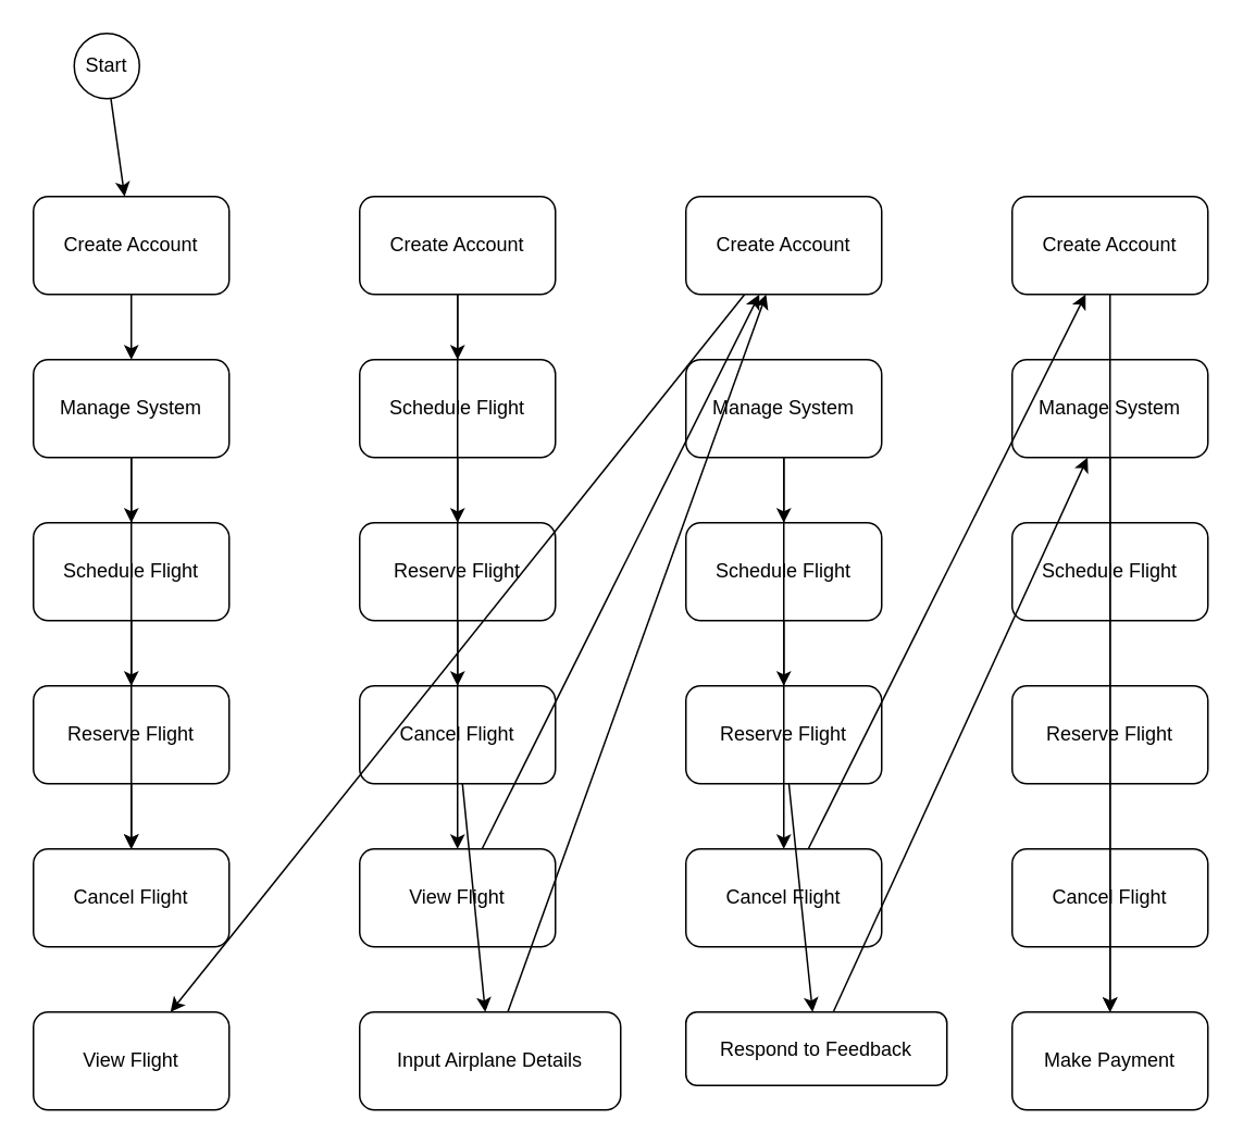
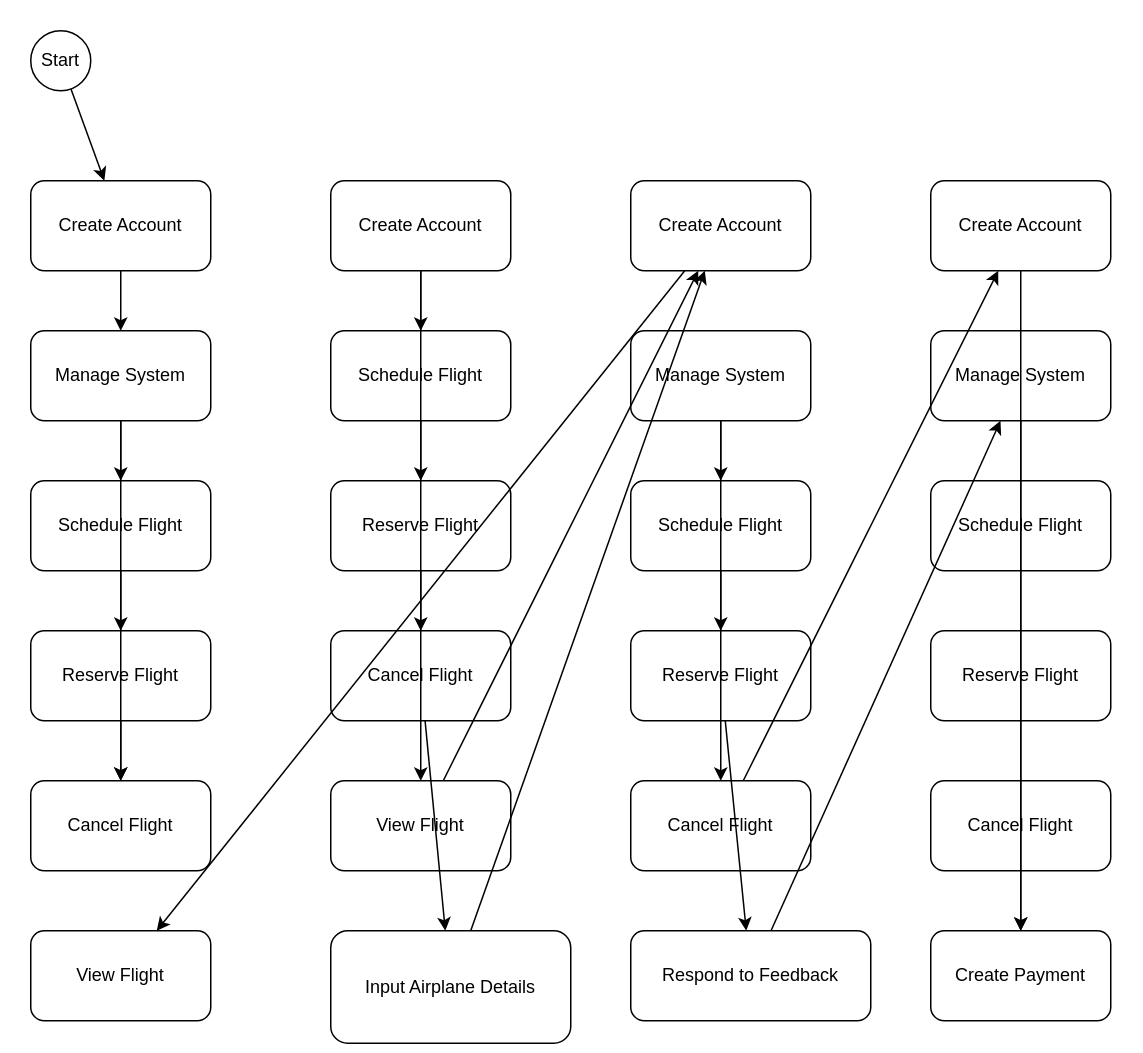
  <mxCell id="0" />
  <mxCell id="1" parent="0" />
- <mxCell id="2" value="Start" style="ellipse;whiteSpace=wrap;html=1;" vertex="1" parent="1"><mxGeometry x="45" y="20" width="40" height="40" as="geometry" /></mxCell>
+ <mxCell id="2" value="Start" style="ellipse;whiteSpace=wrap;html=1;" vertex="1" parent="1"><mxGeometry x="20" y="20" width="40" height="40" as="geometry" /></mxCell>
  <mxCell id="3" value="Create Account" style="rounded=1;whiteSpace=wrap;html=1;" vertex="1" parent="1"><mxGeometry x="20" y="120" width="120" height="60" as="geometry" /></mxCell>
  <mxCell id="4" value="Manage System" style="rounded=1;whiteSpace=wrap;html=1;" vertex="1" parent="1"><mxGeometry x="20" y="220" width="120" height="60" as="geometry" /></mxCell>
  <mxCell id="5" value="Schedule Flight" style="rounded=1;whiteSpace=wrap;html=1;" vertex="1" parent="1"><mxGeometry x="20" y="320" width="120" height="60" as="geometry" /></mxCell>
  <mxCell id="6" value="Reserve Flight" style="rounded=1;whiteSpace=wrap;html=1;" vertex="1" parent="1"><mxGeometry x="20" y="420" width="120" height="60" as="geometry" /></mxCell>
  <mxCell id="7" value="Cancel Flight" style="rounded=1;whiteSpace=wrap;html=1;" vertex="1" parent="1"><mxGeometry x="20" y="520" width="120" height="60" as="geometry" /></mxCell>
  <mxCell id="8" value="View Flight" style="rounded=1;whiteSpace=wrap;html=1;" vertex="1" parent="1"><mxGeometry x="20" y="620" width="120" height="60" as="geometry" /></mxCell>
  <mxCell id="9" value="Create Account" style="rounded=1;whiteSpace=wrap;html=1;" vertex="1" parent="1"><mxGeometry x="220" y="120" width="120" height="60" as="geometry" /></mxCell>
  <mxCell id="10" value="Schedule Flight" style="rounded=1;whiteSpace=wrap;html=1;" vertex="1" parent="1"><mxGeometry x="220" y="220" width="120" height="60" as="geometry" /></mxCell>
  <mxCell id="11" value="Reserve Flight" style="rounded=1;whiteSpace=wrap;html=1;" vertex="1" parent="1"><mxGeometry x="220" y="320" width="120" height="60" as="geometry" /></mxCell>
  <mxCell id="12" value="Cancel Flight" style="rounded=1;whiteSpace=wrap;html=1;" vertex="1" parent="1"><mxGeometry x="220" y="420" width="120" height="60" as="geometry" /></mxCell>
  <mxCell id="13" value="View Flight" style="rounded=1;whiteSpace=wrap;html=1;" vertex="1" parent="1"><mxGeometry x="220" y="520" width="120" height="60" as="geometry" /></mxCell>
- <mxCell id="14" value="Input Airplane Details" style="rounded=1;whiteSpace=wrap;html=1;" vertex="1" parent="1"><mxGeometry x="220" y="620" width="160" height="60" as="geometry" /></mxCell>
+ <mxCell id="14" value="Input Airplane Details" style="rounded=1;whiteSpace=wrap;html=1;" vertex="1" parent="1"><mxGeometry x="220" y="620" width="160" height="75" as="geometry" /></mxCell>
  <mxCell id="15" value="Create Account" style="rounded=1;whiteSpace=wrap;html=1;" vertex="1" parent="1"><mxGeometry x="420" y="120" width="120" height="60" as="geometry" /></mxCell>
  <mxCell id="16" value="Manage System" style="rounded=1;whiteSpace=wrap;html=1;" vertex="1" parent="1"><mxGeometry x="420" y="220" width="120" height="60" as="geometry" /></mxCell>
  <mxCell id="17" value="Schedule Flight" style="rounded=1;whiteSpace=wrap;html=1;" vertex="1" parent="1"><mxGeometry x="420" y="320" width="120" height="60" as="geometry" /></mxCell>
  <mxCell id="18" value="Reserve Flight" style="rounded=1;whiteSpace=wrap;html=1;" vertex="1" parent="1"><mxGeometry x="420" y="420" width="120" height="60" as="geometry" /></mxCell>
  <mxCell id="19" value="Cancel Flight" style="rounded=1;whiteSpace=wrap;html=1;" vertex="1" parent="1"><mxGeometry x="420" y="520" width="120" height="60" as="geometry" /></mxCell>
- <mxCell id="20" value="Respond to Feedback" style="rounded=1;whiteSpace=wrap;html=1;" vertex="1" parent="1"><mxGeometry x="420" y="620" width="160" height="45" as="geometry" /></mxCell>
+ <mxCell id="20" value="Respond to Feedback" style="rounded=1;whiteSpace=wrap;html=1;" vertex="1" parent="1"><mxGeometry x="420" y="620" width="160" height="60" as="geometry" /></mxCell>
  <mxCell id="21" value="Create Account" style="rounded=1;whiteSpace=wrap;html=1;" vertex="1" parent="1"><mxGeometry x="620" y="120" width="120" height="60" as="geometry" /></mxCell>
  <mxCell id="22" value="Manage System" style="rounded=1;whiteSpace=wrap;html=1;" vertex="1" parent="1"><mxGeometry x="620" y="220" width="120" height="60" as="geometry" /></mxCell>
  <mxCell id="23" value="Schedule Flight" style="rounded=1;whiteSpace=wrap;html=1;" vertex="1" parent="1"><mxGeometry x="620" y="320" width="120" height="60" as="geometry" /></mxCell>
  <mxCell id="24" value="Reserve Flight" style="rounded=1;whiteSpace=wrap;html=1;" vertex="1" parent="1"><mxGeometry x="620" y="420" width="120" height="60" as="geometry" /></mxCell>
  <mxCell id="25" value="Cancel Flight" style="rounded=1;whiteSpace=wrap;html=1;" vertex="1" parent="1"><mxGeometry x="620" y="520" width="120" height="60" as="geometry" /></mxCell>
- <mxCell id="26" value="Make Payment" style="rounded=1;whiteSpace=wrap;html=1;" vertex="1" parent="1"><mxGeometry x="620" y="620" width="120" height="60" as="geometry" /></mxCell>
+ <mxCell id="26" value="Create Payment" style="rounded=1;whiteSpace=wrap;html=1;" vertex="1" parent="1"><mxGeometry x="620" y="620" width="120" height="60" as="geometry" /></mxCell>
  <mxCell id="27" edge="1" parent="1" source="2" target="3"><mxGeometry relative="1" as="geometry" /></mxCell>
  <mxCell id="28" edge="1" parent="1" source="3" target="4"><mxGeometry relative="1" as="geometry" /></mxCell>
  <mxCell id="29" edge="1" parent="1" source="4" target="5"><mxGeometry relative="1" as="geometry" /></mxCell>
  <mxCell id="30" edge="1" parent="1" source="4" target="6"><mxGeometry relative="1" as="geometry" /></mxCell>
  <mxCell id="31" edge="1" parent="1" source="5" target="7"><mxGeometry relative="1" as="geometry" /></mxCell>
  <mxCell id="32" edge="1" parent="1" source="6" target="7"><mxGeometry relative="1" as="geometry" /></mxCell>
  <mxCell id="33" edge="1" parent="1" source="9" target="10"><mxGeometry relative="1" as="geometry" /></mxCell>
  <mxCell id="34" edge="1" parent="1" source="9" target="11"><mxGeometry relative="1" as="geometry" /></mxCell>
  <mxCell id="35" edge="1" parent="1" source="10" target="12"><mxGeometry relative="1" as="geometry" /></mxCell>
  <mxCell id="36" edge="1" parent="1" source="11" target="13"><mxGeometry relative="1" as="geometry" /></mxCell>
  <mxCell id="37" edge="1" parent="1" source="12" target="14"><mxGeometry relative="1" as="geometry" /></mxCell>
  <mxCell id="38" edge="1" parent="1" source="13" target="15"><mxGeometry relative="1" as="geometry" /></mxCell>
  <mxCell id="39" edge="1" parent="1" source="14" target="15"><mxGeometry relative="1" as="geometry" /></mxCell>
  <mxCell id="40" edge="1" parent="1" source="15" target="8"><mxGeometry relative="1" as="geometry" /></mxCell>
  <mxCell id="41" edge="1" parent="1" source="16" target="17"><mxGeometry relative="1" as="geometry" /></mxCell>
  <mxCell id="42" edge="1" parent="1" source="16" target="18"><mxGeometry relative="1" as="geometry" /></mxCell>
  <mxCell id="43" edge="1" parent="1" source="17" target="19"><mxGeometry relative="1" as="geometry" /></mxCell>
  <mxCell id="44" edge="1" parent="1" source="18" target="20"><mxGeometry relative="1" as="geometry" /></mxCell>
  <mxCell id="45" edge="1" parent="1" source="19" target="21"><mxGeometry relative="1" as="geometry" /></mxCell>
  <mxCell id="46" edge="1" parent="1" source="20" target="22"><mxGeometry relative="1" as="geometry" /></mxCell>
  <mxCell id="47" edge="1" parent="1" source="21" target="26"><mxGeometry relative="1" as="geometry" /></mxCell>
  <mxCell id="48" edge="1" parent="1" source="22" target="26"><mxGeometry relative="1" as="geometry" /></mxCell>
